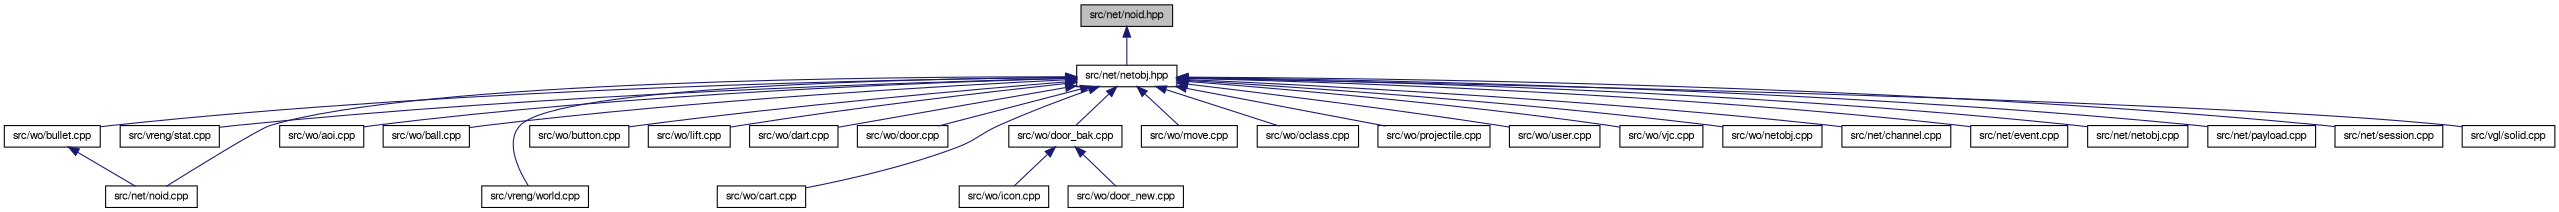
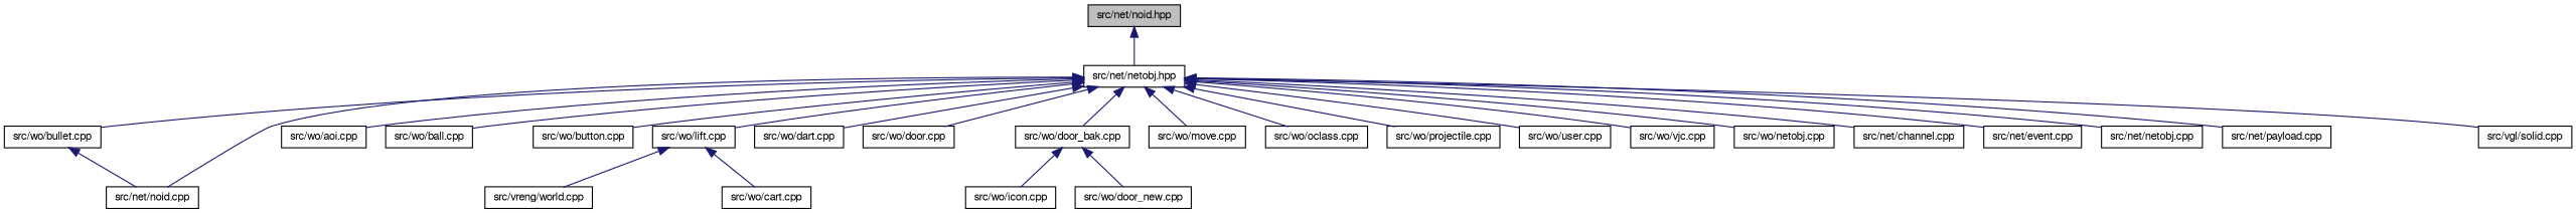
  digraph {
    node [color=black fontname=FreeSans fontsize=10 shape=record]
    edge [color=midnightblue dir=back fontname=FreeSans fontsize=10 labelfontname=FreeSans labelfontsize=10 style=solid]
    n1 [fillcolor=grey75 fontcolor=black height=0.2 label="src/net/noid.hpp" style=filled width=0.4]
    n2 [height=0.2 label="src/net/netobj.hpp" width=0.4]
    n3 [height=0.2 label="src/net/noid.cpp" width=0.4]
-   n4 [height=0.2 label="src/vreng/stat.cpp" width=0.4]
    n5 [height=0.2 label="src/vreng/world.cpp" width=0.4]
    n6 [height=0.2 label="src/wo/aoi.cpp" width=0.4]
    n7 [height=0.2 label="src/wo/ball.cpp" width=0.4]
    n8 [height=0.2 label="src/wo/bullet.cpp" width=0.4]
    n9 [height=0.2 label="src/wo/button.cpp" width=0.4]
    n10 [height=0.2 label="src/wo/cart.cpp" width=0.4]
    n11 [height=0.2 label="src/wo/dart.cpp" width=0.4]
    n12 [height=0.2 label="src/wo/door.cpp" width=0.4]
    n13 [height=0.2 label="src/wo/door_bak.cpp" width=0.4]
    n14 [height=0.2 label="src/wo/lift.cpp" width=0.4]
    n15 [height=0.2 label="src/wo/move.cpp" width=0.4]
    n16 [height=0.2 label="src/wo/oclass.cpp" width=0.4]
    n17 [height=0.2 label="src/wo/projectile.cpp" width=0.4]
    n18 [height=0.2 label="src/wo/user.cpp" width=0.4]
    n19 [height=0.2 label="src/wo/vjc.cpp" width=0.4]
    n20 [height=0.2 label="src/wo/netobj.cpp" width=0.4]
    n21 [height=0.2 label="src/net/channel.cpp" width=0.4]
    n22 [height=0.2 label="src/net/event.cpp" width=0.4]
    n23 [height=0.2 label="src/net/netobj.cpp" width=0.4]
    n24 [height=0.2 label="src/net/payload.cpp" width=0.4]
-   n25 [height=0.2 label="src/net/session.cpp" width=0.4]
    n26 [height=0.2 label="src/vgl/solid.cpp" width=0.4]
    n27 [height=0.2 label="src/wo/door_new.cpp" width=0.4]
    n28 [height=0.2 label="src/wo/icon.cpp" width=0.4]
    n1 -> n2
    n2 -> n3
-   n2 -> n4
-   n2 -> n5
+   n14 -> n5
    n2 -> n6
    n2 -> n7
    n2 -> n8
    n2 -> n9
-   n2 -> n10
+   n14 -> n10
    n2 -> n11
    n2 -> n12
    n2 -> n13
    n2 -> n14
    n2 -> n15
    n2 -> n16
    n2 -> n17
    n2 -> n18
    n2 -> n19
    n2 -> n20
    n2 -> n21
    n2 -> n22
    n2 -> n23
    n2 -> n24
-   n2 -> n25
    n2 -> n26
    n8 -> n3
    n13 -> n27
    n13 -> n28
  }
